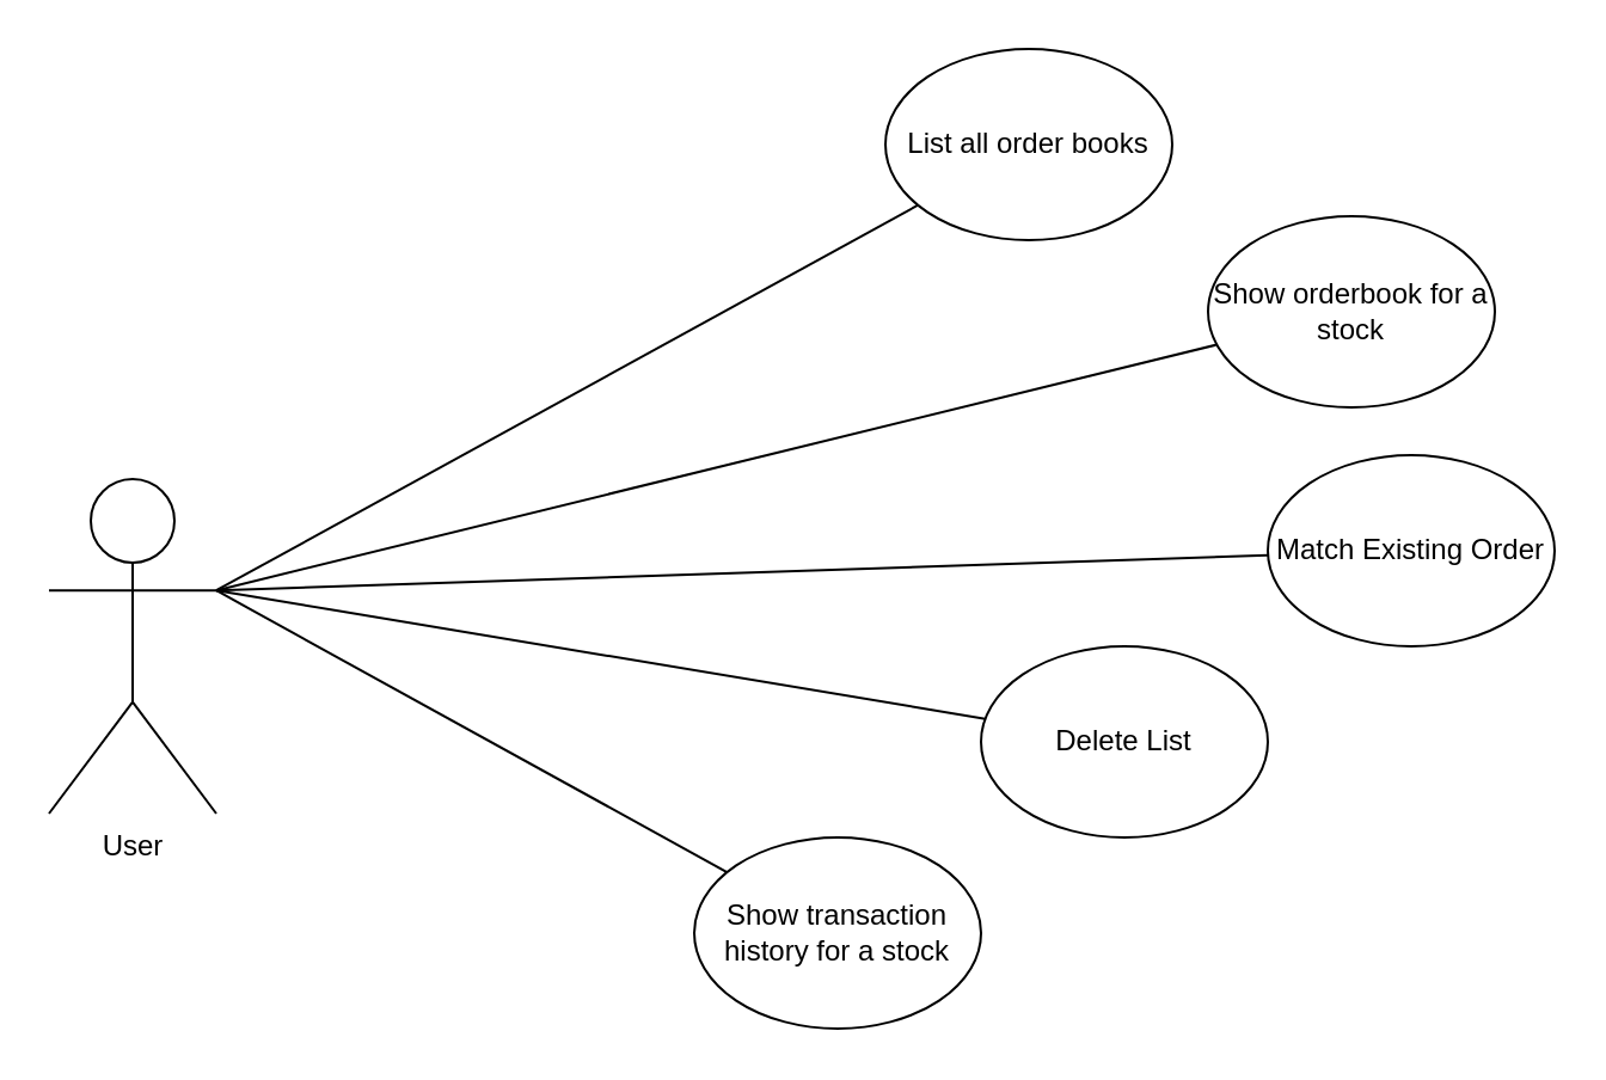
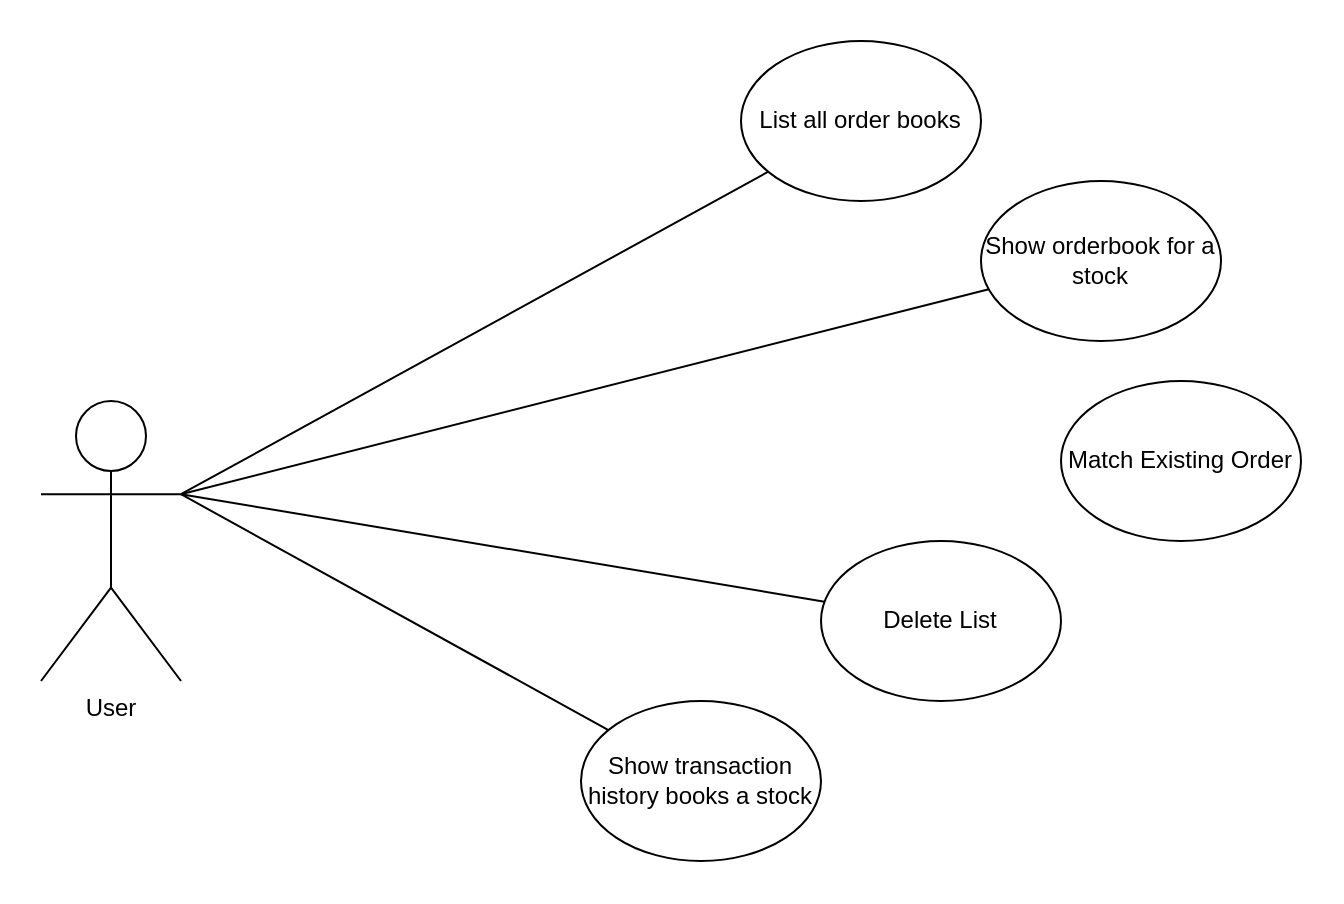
  <mxCell id="0" />
  <mxCell id="1" parent="0" />
  <mxCell id="2" value="User" style="shape=umlActor;verticalLabelPosition=bottom;verticalAlign=top;html=1;outlineConnect=0;" parent="1" vertex="1"><mxGeometry x="20" y="200" width="70" height="140" as="geometry" /></mxCell>
  <mxCell id="3" value="Match Existing Order" style="ellipse;whiteSpace=wrap;html=1;" parent="1" vertex="1"><mxGeometry x="530" y="190" width="120" height="80" as="geometry" /></mxCell>
  <mxCell id="4" value="Delete List" style="ellipse;whiteSpace=wrap;html=1;" parent="1" vertex="1"><mxGeometry x="410" y="270" width="120" height="80" as="geometry" /></mxCell>
  <mxCell id="5" value="List all order books" style="ellipse;whiteSpace=wrap;html=1;" parent="1" vertex="1"><mxGeometry x="370" y="20" width="120" height="80" as="geometry" /></mxCell>
- <mxCell id="6" value="Show orderbook for a stock" style="ellipse;whiteSpace=wrap;html=1;" parent="1" vertex="1"><mxGeometry x="505" y="90" width="120" height="80" as="geometry" /></mxCell>
- <mxCell id="7" value="Show transaction history for a stock" style="ellipse;whiteSpace=wrap;html=1;" parent="1" vertex="1"><mxGeometry x="290" y="350" width="120" height="80" as="geometry" /></mxCell>
+ <mxCell id="6" value="Show orderbook for a stock" style="ellipse;whiteSpace=wrap;html=1;" parent="1" vertex="1"><mxGeometry x="490" y="90" width="120" height="80" as="geometry" /></mxCell>
+ <mxCell id="7" value="Show transaction history books a stock" style="ellipse;whiteSpace=wrap;html=1;" parent="1" vertex="1"><mxGeometry x="290" y="350" width="120" height="80" as="geometry" /></mxCell>
  <mxCell id="8" value="" style="endArrow=none;html=1;entryX=1;entryY=0.333;entryDx=0;entryDy=0;entryPerimeter=0;" parent="1" source="5" target="2" edge="1"><mxGeometry width="50" height="50" relative="1" as="geometry"><mxPoint x="290" y="470" as="sourcePoint" /><mxPoint x="340" y="420" as="targetPoint" /></mxGeometry></mxCell>
  <mxCell id="9" value="" style="endArrow=none;html=1;entryX=1;entryY=0.333;entryDx=0;entryDy=0;entryPerimeter=0;" parent="1" source="7" target="2" edge="1"><mxGeometry width="50" height="50" relative="1" as="geometry"><mxPoint x="300" y="460" as="sourcePoint" /><mxPoint x="350" y="410" as="targetPoint" /></mxGeometry></mxCell>
  <mxCell id="10" value="" style="endArrow=none;html=1;exitX=1;exitY=0.333;exitDx=0;exitDy=0;exitPerimeter=0;" parent="1" source="2" target="4" edge="1"><mxGeometry width="50" height="50" relative="1" as="geometry"><mxPoint x="300" y="460" as="sourcePoint" /><mxPoint x="350" y="410" as="targetPoint" /></mxGeometry></mxCell>
- <mxCell id="11" value="" style="endArrow=none;html=1;exitX=1;exitY=0.333;exitDx=0;exitDy=0;exitPerimeter=0;" parent="1" source="2" target="3" edge="1"><mxGeometry width="50" height="50" relative="1" as="geometry"><mxPoint x="300" y="460" as="sourcePoint" /><mxPoint x="350" y="410" as="targetPoint" /></mxGeometry></mxCell>
  <mxCell id="12" value="" style="endArrow=none;html=1;exitX=1;exitY=0.333;exitDx=0;exitDy=0;exitPerimeter=0;" parent="1" source="2" target="6" edge="1"><mxGeometry width="50" height="50" relative="1" as="geometry"><mxPoint x="300" y="460" as="sourcePoint" /><mxPoint x="350" y="410" as="targetPoint" /></mxGeometry></mxCell>
